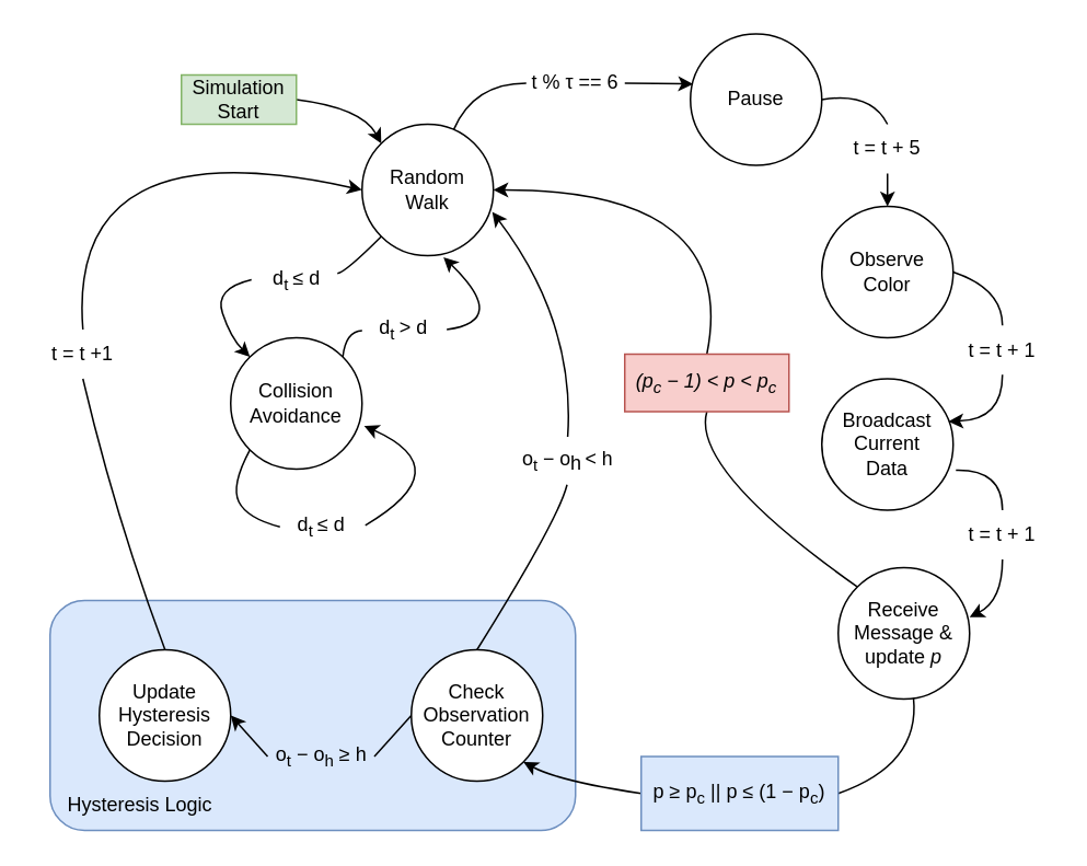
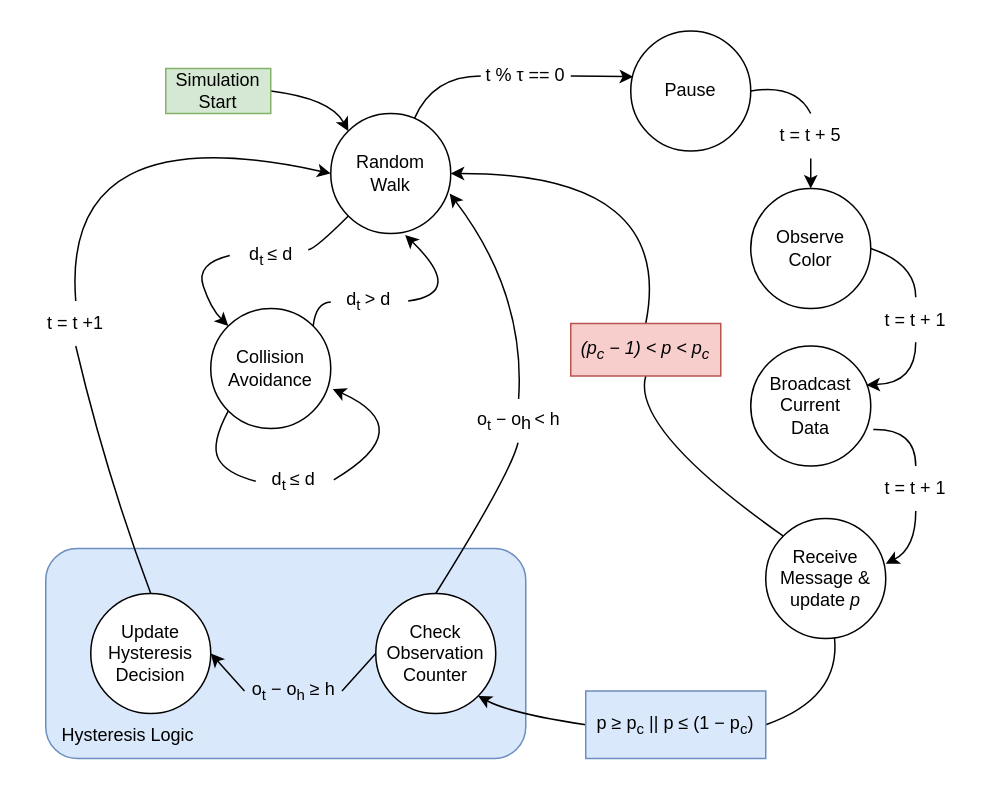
  <mxCell id="0" />
  <mxCell id="1" parent="0" />
  <mxCell id="2" value="" style="rounded=1;whiteSpace=wrap;html=1;fillColor=#dae8fc;strokeColor=#6c8ebf;" vertex="1" parent="1"><mxGeometry x="30" y="365" width="320" height="140" as="geometry" /></mxCell>
  <mxCell id="3" value="&lt;div&gt;Random&lt;/div&gt;&lt;div&gt;Walk&lt;br&gt;&lt;/div&gt;" style="ellipse;whiteSpace=wrap;html=1;aspect=fixed;" vertex="1" parent="1"><mxGeometry x="220" y="75" width="80" height="80" as="geometry" /></mxCell>
  <mxCell id="4" value="" style="endArrow=classic;html=1;strokeColor=default;curved=1;entryX=0;entryY=0;entryDx=0;entryDy=0;exitX=1;exitY=0.5;exitDx=0;exitDy=0;" edge="1" parent="1" source="5" target="3"><mxGeometry width="50" height="50" relative="1" as="geometry"><mxPoint x="180" y="65" as="sourcePoint" /><mxPoint x="350" y="185" as="targetPoint" /><Array as="points"><mxPoint x="220" y="65" /></Array></mxGeometry></mxCell>
  <mxCell id="5" value="&lt;div&gt;Simulation&lt;/div&gt;&lt;div&gt;Start&lt;br&gt;&lt;/div&gt;" style="text;html=1;strokeColor=#82b366;fillColor=#d5e8d4;align=center;verticalAlign=middle;whiteSpace=wrap;rounded=0;" vertex="1" parent="1"><mxGeometry x="110" y="45" width="70" height="30" as="geometry" /></mxCell>
  <mxCell id="6" value="Pause" style="ellipse;whiteSpace=wrap;html=1;aspect=fixed;" vertex="1" parent="1"><mxGeometry x="420" y="20" width="80" height="80" as="geometry" /></mxCell>
  <mxCell id="7" value="" style="endArrow=classic;html=1;strokeColor=default;curved=1;exitX=1;exitY=0.5;exitDx=0;exitDy=0;startArrow=none;entryX=0.02;entryY=0.382;entryDx=0;entryDy=0;entryPerimeter=0;" edge="1" parent="1" source="35" target="6"><mxGeometry width="50" height="50" relative="1" as="geometry"><mxPoint x="410" y="205" as="sourcePoint" /><mxPoint x="460" y="155" as="targetPoint" /><Array as="points"><mxPoint x="400" y="50" /></Array></mxGeometry></mxCell>
  <mxCell id="8" value="&lt;div&gt;Collision&lt;/div&gt;&lt;div&gt;Avoidance&lt;br&gt;&lt;/div&gt;" style="ellipse;whiteSpace=wrap;html=1;aspect=fixed;" vertex="1" parent="1"><mxGeometry x="140" y="205" width="80" height="80" as="geometry" /></mxCell>
  <mxCell id="9" value="" style="endArrow=classic;html=1;strokeColor=default;curved=1;exitX=-0.047;exitY=0.489;exitDx=0;exitDy=0;entryX=0;entryY=0;entryDx=0;entryDy=0;startArrow=none;exitPerimeter=0;" edge="1" parent="1" source="39" target="8"><mxGeometry width="50" height="50" relative="1" as="geometry"><mxPoint x="260" y="265" as="sourcePoint" /><mxPoint x="310" y="215" as="targetPoint" /><Array as="points"><mxPoint x="130" y="175" /><mxPoint x="140" y="205" /></Array></mxGeometry></mxCell>
  <mxCell id="10" value="" style="endArrow=classic;html=1;strokeColor=default;curved=1;exitX=1.032;exitY=0.499;exitDx=0;exitDy=0;entryX=0.62;entryY=1.012;entryDx=0;entryDy=0;startArrow=none;exitPerimeter=0;entryPerimeter=0;" edge="1" parent="1" source="43" target="3"><mxGeometry width="50" height="50" relative="1" as="geometry"><mxPoint x="260" y="265" as="sourcePoint" /><mxPoint x="310" y="215" as="targetPoint" /><Array as="points"><mxPoint x="310" y="195" /></Array></mxGeometry></mxCell>
  <mxCell id="11" value="" style="endArrow=classic;html=1;strokeColor=default;curved=1;exitX=1.04;exitY=0.474;exitDx=0;exitDy=0;entryX=1.016;entryY=0.671;entryDx=0;entryDy=0;startArrow=none;exitPerimeter=0;entryPerimeter=0;" edge="1" parent="1" source="41" target="8"><mxGeometry width="50" height="50" relative="1" as="geometry"><mxPoint x="180" y="235" as="sourcePoint" /><mxPoint x="250" y="325" as="targetPoint" /><Array as="points"><mxPoint x="280" y="285" /></Array></mxGeometry></mxCell>
  <mxCell id="12" value="&lt;div&gt;Observe&lt;/div&gt;&lt;div&gt;Color&lt;br&gt;&lt;/div&gt;" style="ellipse;whiteSpace=wrap;html=1;aspect=fixed;" vertex="1" parent="1"><mxGeometry x="500" y="125" width="80" height="80" as="geometry" /></mxCell>
  <mxCell id="13" value="" style="endArrow=classic;html=1;strokeColor=default;curved=1;exitX=0.5;exitY=1;exitDx=0;exitDy=0;entryX=0.964;entryY=0.324;entryDx=0;entryDy=0;entryPerimeter=0;startArrow=none;" edge="1" parent="1" source="37" target="14"><mxGeometry width="50" height="50" relative="1" as="geometry"><mxPoint x="420" y="405" as="sourcePoint" /><mxPoint x="508.284" y="406.716" as="targetPoint" /><Array as="points"><mxPoint x="610" y="255" /></Array></mxGeometry></mxCell>
  <mxCell id="14" value="&lt;div&gt;Broadcast&lt;/div&gt;&lt;div&gt;Current&lt;/div&gt;&lt;div&gt;Data&lt;br&gt;&lt;/div&gt;" style="ellipse;whiteSpace=wrap;html=1;aspect=fixed;" vertex="1" parent="1"><mxGeometry x="500" y="230" width="80" height="80" as="geometry" /></mxCell>
  <mxCell id="15" value="&lt;div&gt;Receive Message &amp;amp; &lt;br&gt;&lt;/div&gt;&lt;div&gt;update &lt;i&gt;p&lt;/i&gt;&lt;br&gt;&lt;/div&gt;" style="ellipse;whiteSpace=wrap;html=1;aspect=fixed;" vertex="1" parent="1"><mxGeometry x="510" y="345" width="80" height="80" as="geometry" /></mxCell>
  <mxCell id="16" value="" style="endArrow=classic;html=1;strokeColor=default;curved=1;exitX=0.5;exitY=1;exitDx=0;exitDy=0;entryX=1;entryY=0.377;entryDx=0;entryDy=0;entryPerimeter=0;startArrow=none;" edge="1" parent="1" source="47" target="15"><mxGeometry width="50" height="50" relative="1" as="geometry"><mxPoint x="90" y="465" as="sourcePoint" /><mxPoint x="140" y="415" as="targetPoint" /><Array as="points"><mxPoint x="610" y="365" /></Array></mxGeometry></mxCell>
  <mxCell id="17" value="" style="endArrow=classic;html=1;strokeColor=default;curved=1;exitX=0.5;exitY=1;exitDx=0;exitDy=0;entryX=0.5;entryY=0;entryDx=0;entryDy=0;startArrow=none;" edge="1" parent="1" source="33" target="12"><mxGeometry width="50" height="50" relative="1" as="geometry"><mxPoint x="550" y="225" as="sourcePoint" /><mxPoint x="600" y="175" as="targetPoint" /><Array as="points" /></mxGeometry></mxCell>
  <mxCell id="18" value="" style="endArrow=classic;html=1;strokeColor=default;curved=1;exitX=0.5;exitY=0;exitDx=0;exitDy=0;entryX=1;entryY=0.5;entryDx=0;entryDy=0;startArrow=none;" edge="1" parent="1" source="22" target="3"><mxGeometry width="50" height="50" relative="1" as="geometry"><mxPoint x="420" y="315" as="sourcePoint" /><mxPoint x="470" y="265" as="targetPoint" /><Array as="points"><mxPoint x="450" y="115" /></Array></mxGeometry></mxCell>
  <mxCell id="19" value="&lt;div&gt;Check&lt;/div&gt;&lt;div&gt;Observation&lt;/div&gt;&lt;div&gt;Counter&lt;br&gt;&lt;/div&gt;" style="ellipse;whiteSpace=wrap;html=1;aspect=fixed;fillColor=default;gradientColor=none;" vertex="1" parent="1"><mxGeometry x="250" y="395" width="80" height="80" as="geometry" /></mxCell>
  <mxCell id="20" value="" style="endArrow=classic;html=1;strokeColor=default;curved=1;exitX=0;exitY=0.5;exitDx=0;exitDy=0;entryX=1;entryY=1;entryDx=0;entryDy=0;startArrow=none;" edge="1" parent="1" source="24" target="19"><mxGeometry width="50" height="50" relative="1" as="geometry"><mxPoint x="290" y="465" as="sourcePoint" /><mxPoint x="340" y="415" as="targetPoint" /><Array as="points"><mxPoint x="340" y="475" /></Array></mxGeometry></mxCell>
  <mxCell id="21" value="" style="endArrow=none;html=1;strokeColor=default;curved=1;exitX=0;exitY=0;exitDx=0;exitDy=0;entryX=0.5;entryY=1;entryDx=0;entryDy=0;" edge="1" parent="1" source="15" target="22"><mxGeometry width="50" height="50" relative="1" as="geometry"><mxPoint x="480" y="345" as="sourcePoint" /><mxPoint x="300" y="115" as="targetPoint" /><Array as="points"><mxPoint x="420" y="285" /></Array></mxGeometry></mxCell>
  <mxCell id="22" value="&lt;i&gt;&lt;font style=&quot;font-size: 12px;&quot;&gt;(&lt;span dir=&quot;ltr&quot; role=&quot;presentation&quot; style=&quot;left: 824.758px; top: 563.879px; font-family: sans-serif;&quot;&gt;p&lt;/span&gt;&lt;sub&gt;c&lt;/sub&gt;&lt;span dir=&quot;ltr&quot; role=&quot;presentation&quot; style=&quot;left: 838.863px; top: 569.944px; font-family: sans-serif;&quot;&gt; &lt;/span&gt;&lt;span dir=&quot;ltr&quot; role=&quot;presentation&quot; style=&quot;left: 841.551px; top: 563.879px; font-family: sans-serif;&quot;&gt;−&lt;/span&gt;&lt;span dir=&quot;ltr&quot; role=&quot;presentation&quot; style=&quot;left: 854.301px; top: 563.879px; font-family: sans-serif;&quot;&gt; &lt;/span&gt;&lt;span dir=&quot;ltr&quot; role=&quot;presentation&quot; style=&quot;left: 856.167px; top: 563.879px; font-family: sans-serif; transform: scaleX(0.999);&quot;&gt;1)&lt;/span&gt;&lt;span dir=&quot;ltr&quot; role=&quot;presentation&quot; style=&quot;left: 870.739px; top: 563.879px; font-family: sans-serif;&quot;&gt; &lt;/span&gt;&lt;span dir=&quot;ltr&quot; role=&quot;presentation&quot; style=&quot;left: 875.292px; top: 563.879px; font-family: sans-serif; transform: scaleX(1.147);&quot;&gt;&amp;lt; p &amp;lt;&lt;/span&gt;&lt;span dir=&quot;ltr&quot; role=&quot;presentation&quot; style=&quot;left: 515.347px; top: 583.55px; font-family: sans-serif;&quot;&gt; p&lt;/span&gt;&lt;sub&gt;&lt;span dir=&quot;ltr&quot; role=&quot;presentation&quot; style=&quot;left: 523.594px; top: 589.615px; font-family: sans-serif;&quot;&gt;c&lt;/span&gt;&lt;/sub&gt;&lt;/font&gt;&lt;/i&gt;" style="text;html=1;strokeColor=#b85450;fillColor=#f8cecc;align=center;verticalAlign=middle;whiteSpace=wrap;rounded=0;" vertex="1" parent="1"><mxGeometry x="380" y="215" width="100" height="35" as="geometry" /></mxCell>
  <mxCell id="23" value="" style="endArrow=none;html=1;strokeColor=default;curved=1;exitX=0.573;exitY=0.993;exitDx=0;exitDy=0;entryX=1;entryY=0.5;entryDx=0;entryDy=0;exitPerimeter=0;" edge="1" parent="1" source="15" target="24"><mxGeometry width="50" height="50" relative="1" as="geometry"><mxPoint x="440" y="385" as="sourcePoint" /><mxPoint x="330" y="430.36" as="targetPoint" /><Array as="points"><mxPoint x="560" y="465" /></Array></mxGeometry></mxCell>
  <mxCell id="24" value="&lt;font style=&quot;font-size: 12px;&quot;&gt;p &lt;/font&gt;≥&lt;font style=&quot;font-size: 12px;&quot;&gt;&lt;span dir=&quot;ltr&quot; role=&quot;presentation&quot; style=&quot;left: 515.347px; top: 583.55px; font-family: sans-serif;&quot;&gt; p&lt;/span&gt;&lt;sub&gt;c&lt;/sub&gt;&lt;span dir=&quot;ltr&quot; role=&quot;presentation&quot; style=&quot;left: 530.273px; top: 583.55px; font-family: sans-serif; transform: scaleX(1.067);&quot;&gt; || &lt;/span&gt;p &lt;/font&gt;&lt;font style=&quot;font-size: 12px;&quot;&gt;&lt;span dir=&quot;ltr&quot; role=&quot;presentation&quot; style=&quot;left: 552.182px; top: 583.55px; font-family: sans-serif;&quot;&gt;≤&lt;/span&gt;&lt;/font&gt;&lt;font style=&quot;font-size: 12px;&quot;&gt;&lt;span dir=&quot;ltr&quot; role=&quot;presentation&quot; style=&quot;left: 539.38px; top: 583.55px; font-family: sans-serif; transform: scaleX(1.099);&quot;&gt;&lt;/span&gt;&lt;span dir=&quot;ltr&quot; role=&quot;presentation&quot; style=&quot;left: 564.935px; top: 583.55px; font-family: sans-serif;&quot;&gt; &lt;/span&gt;&lt;span dir=&quot;ltr&quot; role=&quot;presentation&quot; style=&quot;left: 569.485px; top: 583.55px; font-family: sans-serif; transform: scaleX(0.999);&quot;&gt;(1&lt;/span&gt;&lt;span dir=&quot;ltr&quot; role=&quot;presentation&quot; style=&quot;left: 584.056px; top: 583.55px; font-family: sans-serif;&quot;&gt; &lt;/span&gt;&lt;span dir=&quot;ltr&quot; role=&quot;presentation&quot; style=&quot;left: 587.698px; top: 583.55px; font-family: sans-serif;&quot;&gt;−&lt;/span&gt;&lt;span dir=&quot;ltr&quot; role=&quot;presentation&quot; style=&quot;left: 600.448px; top: 583.55px; font-family: sans-serif;&quot;&gt; &lt;/span&gt;&lt;span dir=&quot;ltr&quot; role=&quot;presentation&quot; style=&quot;left: 604.091px; top: 583.55px; font-family: sans-serif;&quot;&gt;p&lt;/span&gt;&lt;sub&gt;&lt;span dir=&quot;ltr&quot; role=&quot;presentation&quot; style=&quot;left: 612.338px; top: 589.615px; font-family: sans-serif;&quot;&gt;c&lt;/span&gt;&lt;/sub&gt;&lt;span dir=&quot;ltr&quot; role=&quot;presentation&quot; style=&quot;left: 619.017px; top: 583.55px; font-family: sans-serif;&quot;&gt;)&lt;/span&gt;&lt;/font&gt;" style="text;html=1;strokeColor=#6c8ebf;fillColor=#dae8fc;align=center;verticalAlign=middle;whiteSpace=wrap;rounded=0;" vertex="1" parent="1"><mxGeometry x="390" y="460" width="120" height="45" as="geometry" /></mxCell>
  <mxCell id="25" value="" style="endArrow=classic;html=1;strokeColor=default;curved=1;entryX=0.991;entryY=0.667;entryDx=0;entryDy=0;entryPerimeter=0;startArrow=none;exitX=0.503;exitY=0.012;exitDx=0;exitDy=0;exitPerimeter=0;" edge="1" parent="1" source="50" target="3"><mxGeometry width="50" height="50" relative="1" as="geometry"><mxPoint x="340" y="255" as="sourcePoint" /><mxPoint x="230" y="335" as="targetPoint" /><Array as="points"><mxPoint x="350" y="195" /></Array></mxGeometry></mxCell>
  <mxCell id="26" value="" style="endArrow=none;html=1;strokeColor=default;curved=1;exitX=0.5;exitY=0;exitDx=0;exitDy=0;entryX=0.498;entryY=0.984;entryDx=0;entryDy=0;entryPerimeter=0;" edge="1" parent="1" source="19" target="50"><mxGeometry width="50" height="50" relative="1" as="geometry"><mxPoint x="290" y="395" as="sourcePoint" /><mxPoint x="340" y="305" as="targetPoint" /><Array as="points"><mxPoint x="340" y="315" /></Array></mxGeometry></mxCell>
  <mxCell id="27" value="&lt;div&gt;Update&lt;/div&gt;&lt;div&gt;Hysteresis&lt;/div&gt;&lt;div&gt;Decision&lt;br&gt;&lt;/div&gt;" style="ellipse;whiteSpace=wrap;html=1;aspect=fixed;fillColor=default;gradientColor=none;" vertex="1" parent="1"><mxGeometry x="60" y="395" width="80" height="80" as="geometry" /></mxCell>
  <mxCell id="28" value="" style="endArrow=classic;html=1;strokeColor=default;curved=1;exitX=0;exitY=0.5;exitDx=0;exitDy=0;entryX=1;entryY=0.5;entryDx=0;entryDy=0;startArrow=none;" edge="1" parent="1" source="49" target="27"><mxGeometry width="50" height="50" relative="1" as="geometry"><mxPoint x="240" y="515" as="sourcePoint" /><mxPoint x="290" y="465" as="targetPoint" /></mxGeometry></mxCell>
  <mxCell id="29" value="" style="endArrow=classic;html=1;strokeColor=default;curved=1;exitX=0.5;exitY=0;exitDx=0;exitDy=0;entryX=0;entryY=0.5;entryDx=0;entryDy=0;startArrow=none;" edge="1" parent="1" source="45" target="3"><mxGeometry width="50" height="50" relative="1" as="geometry"><mxPoint x="250" y="345" as="sourcePoint" /><mxPoint x="300" y="295" as="targetPoint" /><Array as="points"><mxPoint x="40" y="75" /></Array></mxGeometry></mxCell>
  <mxCell id="30" style="edgeStyle=orthogonalEdgeStyle;curved=1;orthogonalLoop=1;jettySize=auto;html=1;exitX=0.5;exitY=1;exitDx=0;exitDy=0;strokeColor=default;" edge="1" parent="1" source="2" target="2"><mxGeometry relative="1" as="geometry" /></mxCell>
  <mxCell id="31" value="Hysteresis Logic" style="text;html=1;strokeColor=none;fillColor=none;align=center;verticalAlign=middle;whiteSpace=wrap;rounded=0;" vertex="1" parent="1"><mxGeometry x="30" y="475" width="110" height="30" as="geometry" /></mxCell>
  <mxCell id="32" value="" style="endArrow=none;html=1;strokeColor=default;curved=1;exitX=1;exitY=0.5;exitDx=0;exitDy=0;entryX=0.5;entryY=0;entryDx=0;entryDy=0;" edge="1" parent="1" source="6" target="33"><mxGeometry width="50" height="50" relative="1" as="geometry"><mxPoint x="530" y="95" as="sourcePoint" /><mxPoint x="565.76" y="136.04" as="targetPoint" /><Array as="points"><mxPoint x="530" y="55" /></Array></mxGeometry></mxCell>
  <mxCell id="33" value="t = t + 5" style="text;html=1;strokeColor=none;fillColor=none;align=center;verticalAlign=middle;whiteSpace=wrap;rounded=0;" vertex="1" parent="1"><mxGeometry x="510" y="75" width="60" height="30" as="geometry" /></mxCell>
  <mxCell id="34" value="" style="endArrow=none;html=1;strokeColor=default;curved=1;entryX=0;entryY=0.5;entryDx=0;entryDy=0;" edge="1" parent="1" source="3" target="35"><mxGeometry width="50" height="50" relative="1" as="geometry"><mxPoint x="288.284" y="86.716" as="sourcePoint" /><mxPoint x="441.173" y="50.386" as="targetPoint" /><Array as="points"><mxPoint x="288" y="50" /></Array></mxGeometry></mxCell>
- <mxCell id="35" value="t % τ == 6" style="text;html=1;strokeColor=none;fillColor=none;align=center;verticalAlign=middle;whiteSpace=wrap;rounded=0;" vertex="1" parent="1"><mxGeometry x="320" y="35" width="60" height="30" as="geometry" /></mxCell>
+ <mxCell id="35" value="t % τ == 0" style="text;html=1;strokeColor=none;fillColor=none;align=center;verticalAlign=middle;whiteSpace=wrap;rounded=0;" vertex="1" parent="1"><mxGeometry x="320" y="35" width="60" height="30" as="geometry" /></mxCell>
  <mxCell id="36" value="" style="endArrow=none;html=1;strokeColor=default;curved=1;exitX=1;exitY=0.5;exitDx=0;exitDy=0;entryX=0.5;entryY=0;entryDx=0;entryDy=0;" edge="1" parent="1" source="12" target="37"><mxGeometry width="50" height="50" relative="1" as="geometry"><mxPoint x="578.284" y="203.284" as="sourcePoint" /><mxPoint x="587.12" y="255.92" as="targetPoint" /><Array as="points"><mxPoint x="610" y="175" /></Array></mxGeometry></mxCell>
  <mxCell id="37" value="t = t + 1" style="text;html=1;strokeColor=none;fillColor=none;align=center;verticalAlign=middle;whiteSpace=wrap;rounded=0;" vertex="1" parent="1"><mxGeometry x="580" y="197.5" width="60" height="30" as="geometry" /></mxCell>
  <mxCell id="38" value="" style="endArrow=none;html=1;strokeColor=default;curved=1;exitX=0;exitY=1;exitDx=0;exitDy=0;" edge="1" parent="1" source="3" target="39"><mxGeometry width="50" height="50" relative="1" as="geometry"><mxPoint x="231.716" y="143.284" as="sourcePoint" /><mxPoint x="151.716" y="216.716" as="targetPoint" /><Array as="points"><mxPoint x="210" y="165" /></Array></mxGeometry></mxCell>
  <mxCell id="39" value="d&lt;sub&gt;t &lt;/sub&gt;&lt;font style=&quot;font-size: 12px;&quot;&gt;≤ d&lt;/font&gt;" style="text;html=1;align=center;verticalAlign=middle;resizable=0;points=[];autosize=1;strokeColor=none;fillColor=none;fontSize=12;" vertex="1" parent="1"><mxGeometry x="155" y="155" width="50" height="30" as="geometry" /></mxCell>
  <mxCell id="40" value="" style="endArrow=none;html=1;strokeColor=default;curved=1;exitX=0;exitY=1;exitDx=0;exitDy=0;entryX=0;entryY=0.505;entryDx=0;entryDy=0;entryPerimeter=0;" edge="1" parent="1" source="8" target="41"><mxGeometry width="50" height="50" relative="1" as="geometry"><mxPoint x="180" y="285" as="sourcePoint" /><mxPoint x="290" y="315" as="targetPoint" /><Array as="points"><mxPoint x="140" y="295" /><mxPoint x="150" y="315" /></Array></mxGeometry></mxCell>
  <mxCell id="41" value="d&lt;sub&gt;t &lt;/sub&gt;&lt;font style=&quot;font-size: 12px;&quot;&gt;≤ d&lt;/font&gt;" style="text;html=1;align=center;verticalAlign=middle;resizable=0;points=[];autosize=1;strokeColor=none;fillColor=none;fontSize=12;" vertex="1" parent="1"><mxGeometry x="170" y="305" width="50" height="30" as="geometry" /></mxCell>
  <mxCell id="42" value="" style="endArrow=none;html=1;strokeColor=default;curved=1;exitX=1;exitY=0;exitDx=0;exitDy=0;entryX=0.001;entryY=0.522;entryDx=0;entryDy=0;entryPerimeter=0;" edge="1" parent="1" source="8" target="43"><mxGeometry width="50" height="50" relative="1" as="geometry"><mxPoint x="208.284" y="216.716" as="sourcePoint" /><mxPoint x="288.284" y="143.284" as="targetPoint" /><Array as="points"><mxPoint x="210" y="201" /></Array></mxGeometry></mxCell>
  <mxCell id="43" value="d&lt;sub&gt;t &lt;/sub&gt;&lt;font style=&quot;font-size: 12px;&quot;&gt;&amp;gt; d&lt;/font&gt;" style="text;html=1;align=center;verticalAlign=middle;resizable=0;points=[];autosize=1;strokeColor=none;fillColor=none;fontSize=12;" vertex="1" parent="1"><mxGeometry x="220" y="185" width="50" height="30" as="geometry" /></mxCell>
  <mxCell id="44" value="" style="endArrow=none;html=1;strokeColor=default;curved=1;exitX=0.5;exitY=0;exitDx=0;exitDy=0;entryX=0.5;entryY=1;entryDx=0;entryDy=0;" edge="1" parent="1" source="27" target="45"><mxGeometry width="50" height="50" relative="1" as="geometry"><mxPoint x="100" y="395" as="sourcePoint" /><mxPoint x="220" y="115" as="targetPoint" /><Array as="points"><mxPoint x="70" y="315" /></Array></mxGeometry></mxCell>
  <mxCell id="45" value="t = t +1" style="text;html=1;strokeColor=none;fillColor=none;align=center;verticalAlign=middle;whiteSpace=wrap;rounded=0;fontSize=12;" vertex="1" parent="1"><mxGeometry x="20" y="200" width="60" height="30" as="geometry" /></mxCell>
  <mxCell id="46" value="" style="endArrow=none;html=1;strokeColor=default;curved=1;exitX=1.021;exitY=0.696;exitDx=0;exitDy=0;entryX=0.5;entryY=0;entryDx=0;entryDy=0;exitPerimeter=0;" edge="1" parent="1" source="14" target="47"><mxGeometry width="50" height="50" relative="1" as="geometry"><mxPoint x="568.284" y="298.284" as="sourcePoint" /><mxPoint x="590" y="375.16" as="targetPoint" /><Array as="points"><mxPoint x="610" y="285" /></Array></mxGeometry></mxCell>
  <mxCell id="47" value="t = t + 1" style="text;html=1;strokeColor=none;fillColor=none;align=center;verticalAlign=middle;whiteSpace=wrap;rounded=0;" vertex="1" parent="1"><mxGeometry x="580" y="310" width="60" height="30" as="geometry" /></mxCell>
  <mxCell id="48" value="" style="endArrow=none;html=1;strokeColor=default;curved=1;exitX=0;exitY=0.5;exitDx=0;exitDy=0;entryX=1;entryY=0.5;entryDx=0;entryDy=0;" edge="1" parent="1" source="19" target="49"><mxGeometry width="50" height="50" relative="1" as="geometry"><mxPoint x="250" y="435" as="sourcePoint" /><mxPoint x="140" y="435" as="targetPoint" /></mxGeometry></mxCell>
  <mxCell id="49" value="&lt;font style=&quot;font-size: 12px;&quot;&gt;o&lt;sub&gt;t&lt;/sub&gt;&lt;span dir=&quot;ltr&quot; role=&quot;presentation&quot; style=&quot;left: 235.486px; top: 78.077px; font-family: sans-serif;&quot;&gt; &lt;/span&gt;&lt;span dir=&quot;ltr&quot; role=&quot;presentation&quot; style=&quot;left: 238.109px; top: 78.077px; font-family: sans-serif;&quot;&gt;−&lt;/span&gt;&lt;span dir=&quot;ltr&quot; role=&quot;presentation&quot; style=&quot;left: 247.289px; top: 78.077px; font-family: sans-serif;&quot;&gt; &lt;/span&gt;&lt;span dir=&quot;ltr&quot; role=&quot;presentation&quot; style=&quot;left: 249.912px; top: 78.077px; font-family: sans-serif;&quot;&gt;o&lt;/span&gt;&lt;sub&gt;&lt;span dir=&quot;ltr&quot; role=&quot;presentation&quot; style=&quot;left: 255.632px; top: 82.445px; font-family: sans-serif;&quot;&gt;h&lt;/span&gt;&lt;/sub&gt;&lt;span dir=&quot;ltr&quot; role=&quot;presentation&quot; style=&quot;left: 261.158px; top: 82.445px; font-family: sans-serif;&quot;&gt; &lt;/span&gt;&lt;span dir=&quot;ltr&quot; role=&quot;presentation&quot; style=&quot;left: 265.025px; top: 78.077px; font-family: sans-serif;&quot;&gt;≥&lt;/span&gt;&lt;span dir=&quot;ltr&quot; role=&quot;presentation&quot; style=&quot;left: 274.205px; top: 78.077px; font-family: sans-serif;&quot;&gt; &lt;/span&gt;&lt;span dir=&quot;ltr&quot; role=&quot;presentation&quot; style=&quot;left: 277.484px; top: 78.077px; font-family: sans-serif;&quot;&gt;h&lt;/span&gt;&lt;/font&gt;" style="text;html=1;strokeColor=none;fillColor=none;align=center;verticalAlign=middle;whiteSpace=wrap;rounded=0;" vertex="1" parent="1"><mxGeometry x="162.5" y="445" width="65" height="30" as="geometry" /></mxCell>
  <mxCell id="50" value="o&lt;span dir=&quot;ltr&quot; role=&quot;presentation&quot; style=&quot;left: 235.486px; top: 95.072px; font-size: 11.802px; font-family: sans-serif;&quot;&gt;&lt;sub&gt;t&lt;/sub&gt; &lt;/span&gt;&lt;span dir=&quot;ltr&quot; role=&quot;presentation&quot; style=&quot;left: 238.109px; top: 95.072px; font-size: 11.802px; font-family: sans-serif;&quot;&gt;−&lt;/span&gt;&lt;span dir=&quot;ltr&quot; role=&quot;presentation&quot; style=&quot;left: 247.289px; top: 95.072px; font-size: 11.802px; font-family: sans-serif;&quot;&gt; &lt;/span&gt;&lt;span dir=&quot;ltr&quot; role=&quot;presentation&quot; style=&quot;left: 249.912px; top: 95.072px; font-size: 11.802px; font-family: sans-serif;&quot;&gt;o&lt;/span&gt;&lt;sub&gt;&lt;font size=&quot;1&quot;&gt;&lt;span dir=&quot;ltr&quot; role=&quot;presentation&quot; style=&quot;left: 255.632px; top: 99.44px; font-size: 12px; font-family: sans-serif;&quot;&gt;h&lt;/span&gt;&lt;/font&gt;&lt;/sub&gt;&lt;span dir=&quot;ltr&quot; role=&quot;presentation&quot; style=&quot;left: 261.158px; top: 99.44px; font-size: 8.261px; font-family: sans-serif;&quot;&gt; &lt;/span&gt;&lt;span dir=&quot;ltr&quot; role=&quot;presentation&quot; style=&quot;left: 265.025px; top: 95.072px; font-size: 11.802px; font-family: sans-serif; transform: scaleX(1.151);&quot;&gt;&amp;lt; h&lt;/span&gt;" style="text;html=1;align=center;verticalAlign=middle;resizable=0;points=[];autosize=1;strokeColor=none;fillColor=none;fontSize=12;" vertex="1" parent="1"><mxGeometry x="305" y="265" width="80" height="30" as="geometry" /></mxCell>
